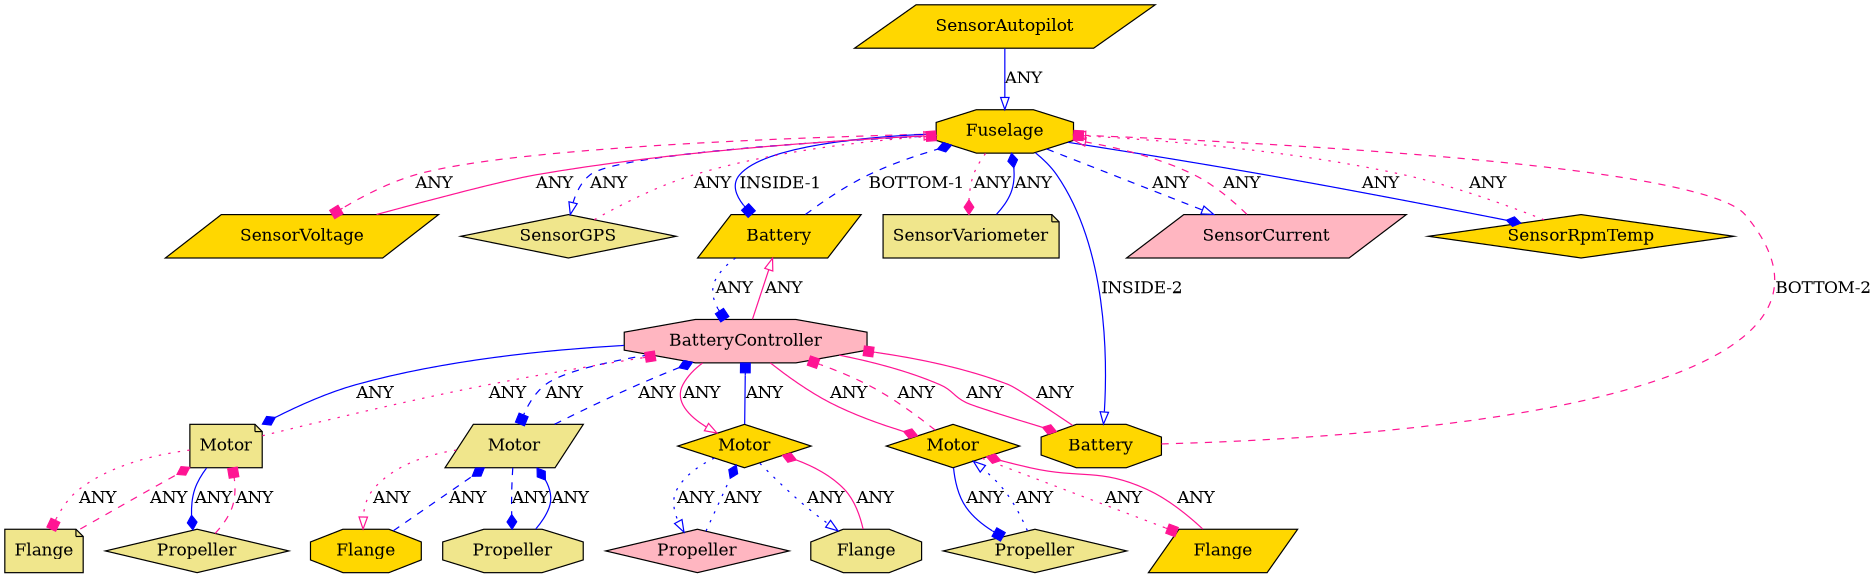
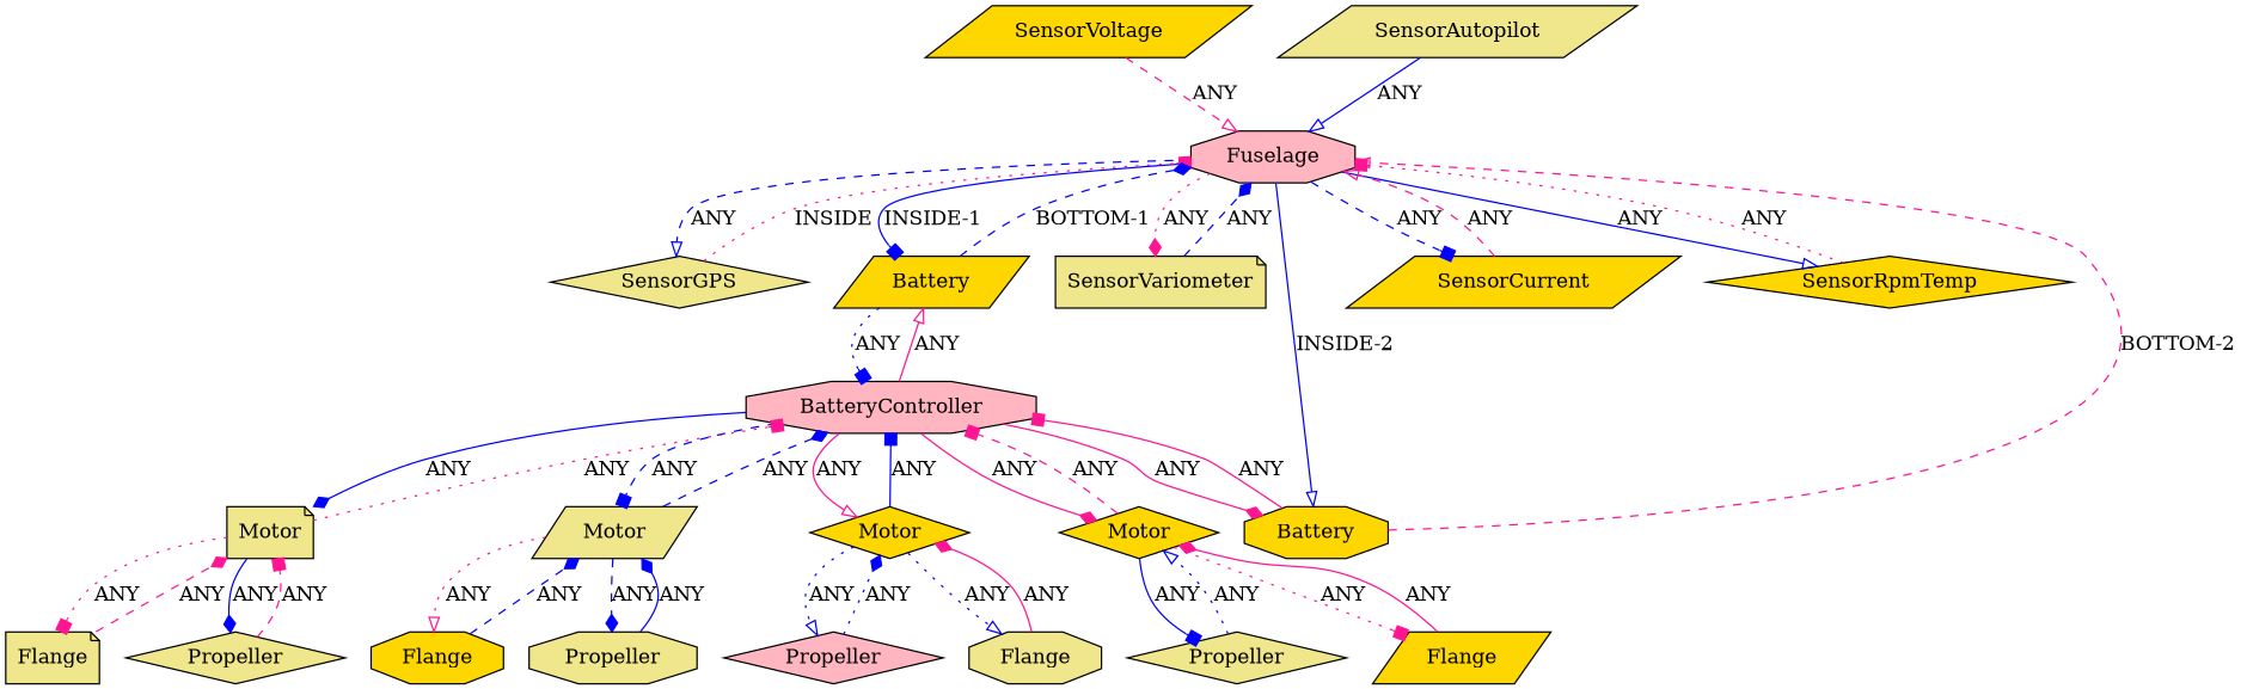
  digraph {
    node [fillcolor=khaki shape=diamond style=filled]
    edge [arrowhead=diamond color=blue style=solid]
-   n1 [fillcolor=gold instance=Fuselage_instance_1 label=Fuselage shape=octagon]
+   n1 [fillcolor=lightpink instance=Fuselage_instance_1 label=Fuselage shape=octagon]
    n2 [fillcolor=gold instance=SensorVoltage_instance_1 label=SensorVoltage shape=parallelogram]
    n3 [instance=SensorGPS_instance_1 label=SensorGPS]
    n4 [fillcolor=gold instance=Battery_instance_1 label=Battery shape=parallelogram]
    n5 [instance=SensorVariometer_instance_1 label=SensorVariometer shape=note]
    n6 [fillcolor=gold instance=Battery_instance_2 label=Battery shape=octagon]
-   n7 [fillcolor=lightpink instance=SensorCurrent_instance_1 label=SensorCurrent shape=parallelogram]
+   n7 [fillcolor=gold instance=SensorCurrent_instance_1 label=SensorCurrent shape=parallelogram]
    n8 [fillcolor=gold instance=SensorRpmTemp_instance_1 label=SensorRpmTemp]
-   n9 [fillcolor=gold instance=SensorAutopilot_instance_1 label=SensorAutopilot shape=parallelogram]
+   n9 [instance=SensorAutopilot_instance_1 label=SensorAutopilot shape=parallelogram]
    n10 [fillcolor=lightpink instance=BatteryController_instance_1 label=BatteryController shape=octagon]
    n11 [instance=Flange_instance_1 label=Flange shape=note]
    n12 [instance=Motor_instance_1 label=Motor shape=note]
    n13 [instance=Propeller_instance_1 label=Propeller]
    n14 [instance=Motor_instance_4 label=Motor shape=parallelogram]
    n15 [fillcolor=gold instance=Motor_instance_2 label=Motor]
    n16 [fillcolor=gold instance=Motor_instance_3 label=Motor]
    n17 [fillcolor=gold instance=Flange_instance_2 label=Flange shape=octagon]
    n18 [instance=Propeller_instance_4 label=Propeller shape=octagon]
    n19 [fillcolor=lightpink instance=Propeller_instance_2 label=Propeller]
    n20 [instance=Flange_instance_3 label=Flange shape=octagon]
    n21 [instance=Propeller_instance_3 label=Propeller]
    n22 [fillcolor=gold instance=Flange_instance_4 label=Flange shape=parallelogram]
-   n1 -> n2 [arrowhead=box color=deeppink label=ANY style=dashed]
    n1 -> n3 [arrowhead=onormal label=ANY style=dashed]
    n1 -> n4 [arrowhead=box label="INSIDE-1"]
    n1 -> n5 [color=deeppink label=ANY style=dotted]
    n1 -> n6 [arrowhead=onormal label="INSIDE-2"]
-   n1 -> n7 [arrowhead=onormal label=ANY style=dashed]
-   n1 -> n8 [label=ANY]
-   n2 -> n1 [arrowhead=onormal color=deeppink label=ANY]
-   n3 -> n1 [arrowhead=box color=deeppink label=ANY style=dotted]
+   n1 -> n7 [arrowhead=box label=ANY style=dashed]
+   n1 -> n8 [arrowhead=onormal label=ANY]
+   n2 -> n1 [arrowhead=onormal color=deeppink label=ANY style=dashed]
+   n3 -> n1 [arrowhead=box color=deeppink label=INSIDE style=dotted]
    n4 -> n1 [label="BOTTOM-1" style=dashed]
    n4 -> n10 [arrowhead=box label=ANY style=dotted]
-   n5 -> n1 [label=ANY]
+   n5 -> n1 [label=ANY style=dashed]
    n6 -> n1 [arrowhead=onormal color=deeppink label="BOTTOM-2" style=dashed]
    n6 -> n10 [arrowhead=box color=deeppink label=ANY]
    n7 -> n1 [arrowhead=onormal color=deeppink label=ANY style=dashed]
    n8 -> n1 [arrowhead=box color=deeppink label=ANY style=dotted]
    n9 -> n1 [arrowhead=onormal label=ANY]
    n10 -> n4 [arrowhead=onormal color=deeppink label=ANY]
    n10 -> n6 [color=deeppink label=ANY]
    n10 -> n12 [label=ANY]
    n10 -> n14 [arrowhead=box label=ANY style=dashed]
    n10 -> n15 [arrowhead=onormal color=deeppink label=ANY]
    n10 -> n16 [color=deeppink label=ANY]
    n11 -> n12 [color=deeppink label=ANY style=dashed]
    n12 -> n10 [arrowhead=box color=deeppink label=ANY style=dotted]
    n12 -> n11 [arrowhead=box color=deeppink label=ANY style=dotted]
    n12 -> n13 [label=ANY]
    n13 -> n12 [arrowhead=box color=deeppink label=ANY style=dashed]
    n14 -> n10 [label=ANY style=dashed]
    n14 -> n17 [arrowhead=onormal color=deeppink label=ANY style=dotted]
    n14 -> n18 [label=ANY style=dashed]
    n15 -> n10 [arrowhead=box label=ANY]
    n15 -> n19 [arrowhead=onormal label=ANY style=dotted]
    n15 -> n20 [arrowhead=onormal label=ANY style=dotted]
    n16 -> n10 [arrowhead=box color=deeppink label=ANY style=dashed]
    n16 -> n21 [arrowhead=box label=ANY]
    n16 -> n22 [arrowhead=box color=deeppink label=ANY style=dotted]
    n17 -> n14 [label=ANY style=dashed]
    n18 -> n14 [label=ANY]
    n19 -> n15 [label=ANY style=dotted]
    n20 -> n15 [color=deeppink label=ANY]
    n21 -> n16 [arrowhead=onormal label=ANY style=dotted]
    n22 -> n16 [color=deeppink label=ANY]
  }
